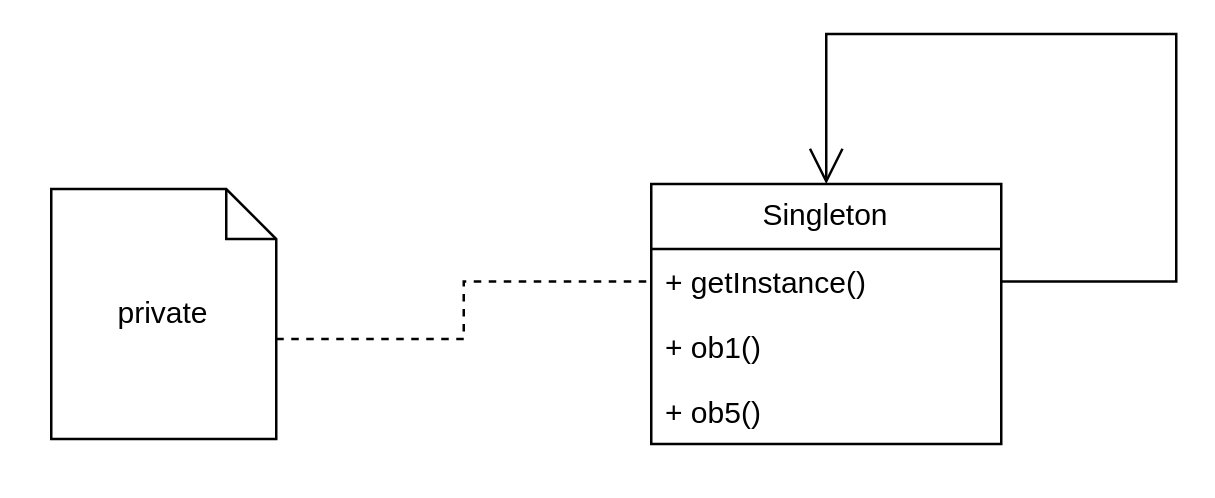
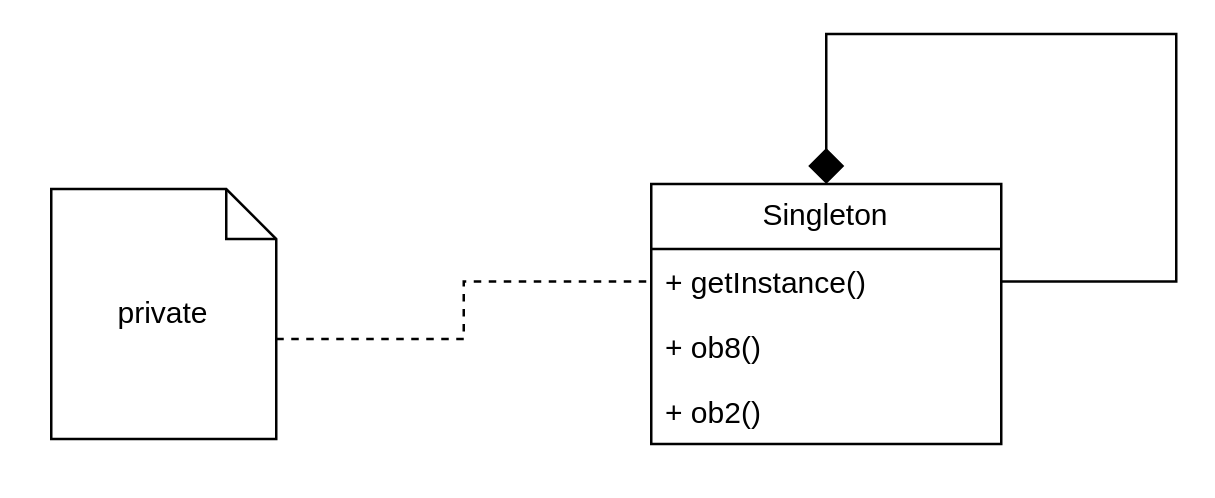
  <mxCell id="0" />
  <mxCell id="1" parent="0" />
  <mxCell id="2" value="Singleton" style="swimlane;fontStyle=0;childLayout=stackLayout;horizontal=1;startSize=26;fillColor=none;horizontalStack=0;resizeParent=1;resizeParentMax=0;resizeLast=0;collapsible=1;marginBottom=0;whiteSpace=wrap;html=1;" vertex="1" parent="1"><mxGeometry x="260" y="20" width="140" height="104" as="geometry"><mxRectangle x="330" y="130" width="90" height="30" as="alternateBounds" /></mxGeometry></mxCell>
  <mxCell id="3" value="+ getInstance()" style="text;strokeColor=none;fillColor=none;align=left;verticalAlign=top;spacingLeft=4;spacingRight=4;overflow=hidden;rotatable=0;points=[[0,0.5],[1,0.5]];portConstraint=eastwest;whiteSpace=wrap;html=1;" vertex="1" parent="2"><mxGeometry y="26" width="140" height="26" as="geometry" /></mxCell>
- <mxCell id="4" value="+ ob1()" style="text;strokeColor=none;fillColor=none;align=left;verticalAlign=top;spacingLeft=4;spacingRight=4;overflow=hidden;rotatable=0;points=[[0,0.5],[1,0.5]];portConstraint=eastwest;whiteSpace=wrap;html=1;" vertex="1" parent="2"><mxGeometry y="52" width="140" height="26" as="geometry" /></mxCell>
- <mxCell id="5" value="+ ob5()" style="text;strokeColor=none;fillColor=none;align=left;verticalAlign=top;spacingLeft=4;spacingRight=4;overflow=hidden;rotatable=0;points=[[0,0.5],[1,0.5]];portConstraint=eastwest;whiteSpace=wrap;html=1;" vertex="1" parent="2"><mxGeometry y="78" width="140" height="26" as="geometry" /></mxCell>
- <mxCell id="6" value="" style="endArrow=open;endFill=1;endSize=12;html=1;rounded=0;exitX=1;exitY=0.5;exitDx=0;exitDy=0;entryX=0.5;entryY=0;entryDx=0;entryDy=0;" edge="1" parent="2" source="3" target="2"><mxGeometry width="160" relative="1" as="geometry"><mxPoint y="340" as="sourcePoint" /><mxPoint x="160" y="340" as="targetPoint" /><Array as="points"><mxPoint x="210" y="39" /><mxPoint x="210" y="-60" /><mxPoint x="70" y="-60" /></Array></mxGeometry></mxCell>
+ <mxCell id="4" value="+ ob8()" style="text;strokeColor=none;fillColor=none;align=left;verticalAlign=top;spacingLeft=4;spacingRight=4;overflow=hidden;rotatable=0;points=[[0,0.5],[1,0.5]];portConstraint=eastwest;whiteSpace=wrap;html=1;" vertex="1" parent="2"><mxGeometry y="52" width="140" height="26" as="geometry" /></mxCell>
+ <mxCell id="5" value="+ ob2()" style="text;strokeColor=none;fillColor=none;align=left;verticalAlign=top;spacingLeft=4;spacingRight=4;overflow=hidden;rotatable=0;points=[[0,0.5],[1,0.5]];portConstraint=eastwest;whiteSpace=wrap;html=1;" vertex="1" parent="2"><mxGeometry y="78" width="140" height="26" as="geometry" /></mxCell>
+ <mxCell id="6" value="" style="endArrow=diamond;endFill=1;endSize=12;html=1;rounded=0;exitX=1;exitY=0.5;exitDx=0;exitDy=0;entryX=0.5;entryY=0;entryDx=0;entryDy=0;" edge="1" parent="2" source="3" target="2"><mxGeometry width="160" relative="1" as="geometry"><mxPoint y="340" as="sourcePoint" /><mxPoint x="160" y="340" as="targetPoint" /><Array as="points"><mxPoint x="210" y="39" /><mxPoint x="210" y="-60" /><mxPoint x="70" y="-60" /></Array></mxGeometry></mxCell>
  <mxCell id="7" style="edgeStyle=orthogonalEdgeStyle;rounded=0;orthogonalLoop=1;jettySize=auto;html=1;exitX=0;exitY=0;exitDx=90;exitDy=60;exitPerimeter=0;entryX=0;entryY=0.5;entryDx=0;entryDy=0;endArrow=none;endFill=0;dashed=1;" edge="1" parent="1" source="8" target="3"><mxGeometry relative="1" as="geometry" /></mxCell>
  <mxCell id="8" value="private" style="shape=note;size=20;whiteSpace=wrap;html=1;" vertex="1" parent="1"><mxGeometry x="20" y="22" width="90" height="100" as="geometry" /></mxCell>
